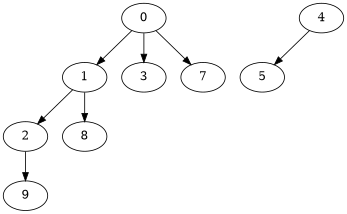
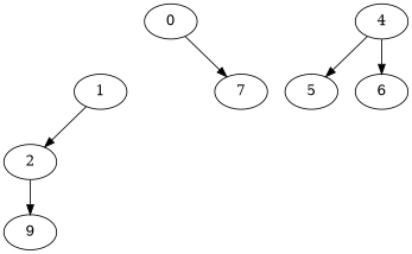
  strict digraph {
    node [execution_time=10]
    edge [weight=2]
    0 [execution_time=9]
    1 [execution_time=6]
-   3
    7
    2 [execution_time=1]
-   8
    9 [execution_time=2]
    4 [execution_time=3]
    5 [execution_time=7]
-   0 -> 1
-   0 -> 3
+   6 [execution_time=6]
    0 -> 7 [weight=3]
    1 -> 2 [weight=4]
-   1 -> 8 [weight=7]
    2 -> 9 [weight=9]
    4 -> 5
+   4 -> 6 [weight=10]
  }
